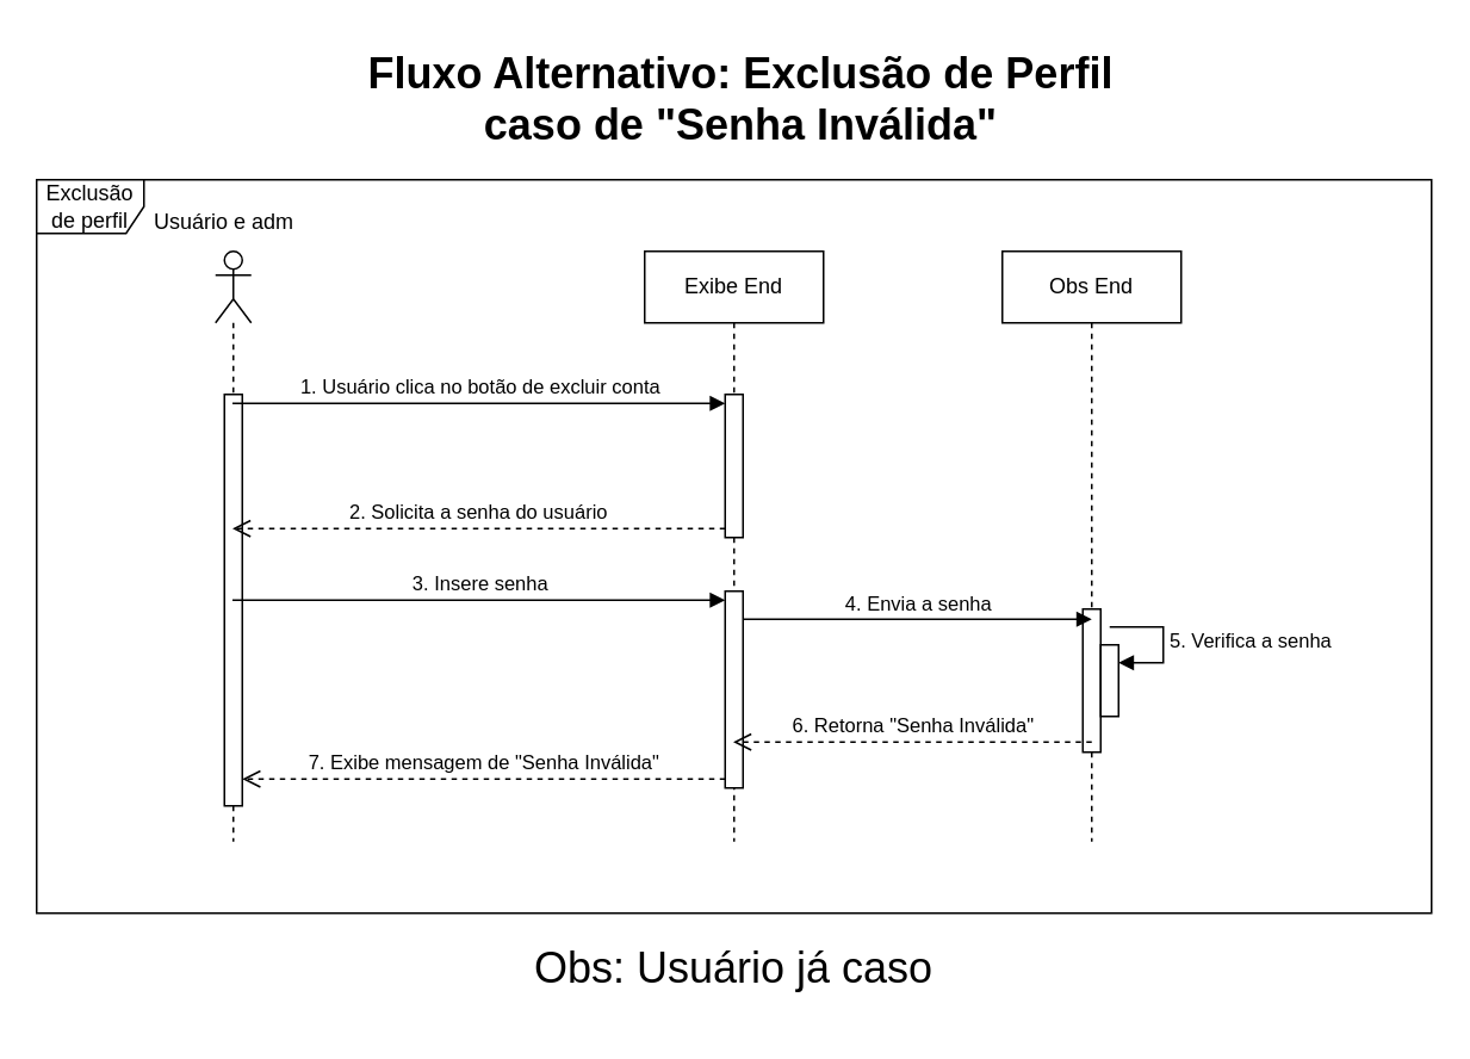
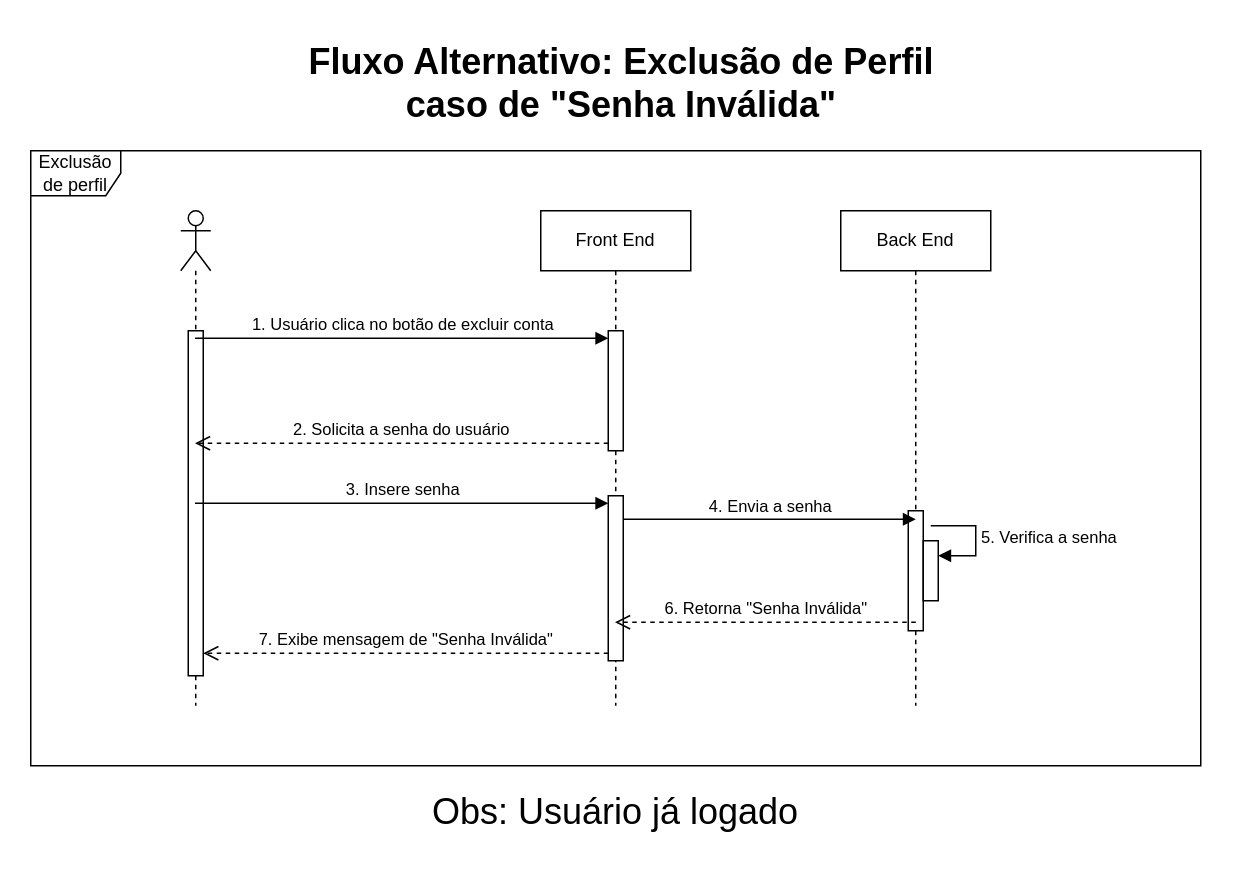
  <mxCell id="0" />
  <mxCell id="1" parent="0" />
  <mxCell id="2" value="Exclusão de perfil" style="shape=umlFrame;whiteSpace=wrap;html=1;pointerEvents=0;" vertex="1" parent="1"><mxGeometry x="20" y="100" width="780" height="410" as="geometry" /></mxCell>
  <mxCell id="3" value="" style="shape=umlLifeline;perimeter=lifelinePerimeter;whiteSpace=wrap;html=1;container=1;dropTarget=0;collapsible=0;recursiveResize=0;outlineConnect=0;portConstraint=eastwest;newEdgeStyle={&quot;curved&quot;:0,&quot;rounded&quot;:0};participant=umlActor;" vertex="1" parent="1"><mxGeometry x="120" y="140" width="20" height="330" as="geometry" /></mxCell>
  <mxCell id="4" value="" style="html=1;points=[[0,0,0,0,5],[0,1,0,0,-5],[1,0,0,0,5],[1,1,0,0,-5]];perimeter=orthogonalPerimeter;outlineConnect=0;targetShapes=umlLifeline;portConstraint=eastwest;newEdgeStyle={&quot;curved&quot;:0,&quot;rounded&quot;:0};" vertex="1" parent="3"><mxGeometry x="5" y="80" width="10" height="230" as="geometry" /></mxCell>
- <mxCell id="5" value="Exibe End" style="shape=umlLifeline;perimeter=lifelinePerimeter;whiteSpace=wrap;html=1;container=1;dropTarget=0;collapsible=0;recursiveResize=0;outlineConnect=0;portConstraint=eastwest;newEdgeStyle={&quot;curved&quot;:0,&quot;rounded&quot;:0};" vertex="1" parent="1"><mxGeometry x="360" y="140" width="100" height="330" as="geometry" /></mxCell>
+ <mxCell id="5" value="Front End" style="shape=umlLifeline;perimeter=lifelinePerimeter;whiteSpace=wrap;html=1;container=1;dropTarget=0;collapsible=0;recursiveResize=0;outlineConnect=0;portConstraint=eastwest;newEdgeStyle={&quot;curved&quot;:0,&quot;rounded&quot;:0};" vertex="1" parent="1"><mxGeometry x="360" y="140" width="100" height="330" as="geometry" /></mxCell>
  <mxCell id="6" value="" style="html=1;points=[[0,0,0,0,5],[0,1,0,0,-5],[1,0,0,0,5],[1,1,0,0,-5]];perimeter=orthogonalPerimeter;outlineConnect=0;targetShapes=umlLifeline;portConstraint=eastwest;newEdgeStyle={&quot;curved&quot;:0,&quot;rounded&quot;:0};" vertex="1" parent="5"><mxGeometry x="45" y="80" width="10" height="80" as="geometry" /></mxCell>
  <mxCell id="7" value="" style="html=1;points=[[0,0,0,0,5],[0,1,0,0,-5],[1,0,0,0,5],[1,1,0,0,-5]];perimeter=orthogonalPerimeter;outlineConnect=0;targetShapes=umlLifeline;portConstraint=eastwest;newEdgeStyle={&quot;curved&quot;:0,&quot;rounded&quot;:0};" vertex="1" parent="5"><mxGeometry x="45" y="190" width="10" height="110" as="geometry" /></mxCell>
- <mxCell id="8" value="Obs End" style="shape=umlLifeline;perimeter=lifelinePerimeter;whiteSpace=wrap;html=1;container=1;dropTarget=0;collapsible=0;recursiveResize=0;outlineConnect=0;portConstraint=eastwest;newEdgeStyle={&quot;curved&quot;:0,&quot;rounded&quot;:0};" vertex="1" parent="1"><mxGeometry x="560" y="140" width="100" height="330" as="geometry" /></mxCell>
+ <mxCell id="8" value="Back End" style="shape=umlLifeline;perimeter=lifelinePerimeter;whiteSpace=wrap;html=1;container=1;dropTarget=0;collapsible=0;recursiveResize=0;outlineConnect=0;portConstraint=eastwest;newEdgeStyle={&quot;curved&quot;:0,&quot;rounded&quot;:0};" vertex="1" parent="1"><mxGeometry x="560" y="140" width="100" height="330" as="geometry" /></mxCell>
  <mxCell id="9" style="edgeStyle=orthogonalEdgeStyle;rounded=0;orthogonalLoop=1;jettySize=auto;html=1;curved=0;exitX=0;exitY=0;exitDx=0;exitDy=5;exitPerimeter=0;" edge="1" parent="8" source="10"><mxGeometry relative="1" as="geometry"><mxPoint x="45.333" y="204.667" as="targetPoint" /></mxGeometry></mxCell>
  <mxCell id="10" value="" style="html=1;points=[[0,0,0,0,5],[0,1,0,0,-5],[1,0,0,0,5],[1,1,0,0,-5]];perimeter=orthogonalPerimeter;outlineConnect=0;targetShapes=umlLifeline;portConstraint=eastwest;newEdgeStyle={&quot;curved&quot;:0,&quot;rounded&quot;:0};" vertex="1" parent="8"><mxGeometry x="45" y="200" width="10" height="80" as="geometry" /></mxCell>
  <mxCell id="11" value="" style="html=1;points=[[0,0,0,0,5],[0,1,0,0,-5],[1,0,0,0,5],[1,1,0,0,-5]];perimeter=orthogonalPerimeter;outlineConnect=0;targetShapes=umlLifeline;portConstraint=eastwest;newEdgeStyle={&quot;curved&quot;:0,&quot;rounded&quot;:0};" vertex="1" parent="8"><mxGeometry x="55" y="220" width="10" height="40" as="geometry" /></mxCell>
  <mxCell id="12" value="5. Verifica a senha" style="html=1;align=left;spacingLeft=2;endArrow=block;rounded=0;edgeStyle=orthogonalEdgeStyle;curved=0;rounded=0;" edge="1" parent="8" target="11"><mxGeometry relative="1" as="geometry"><mxPoint x="60" y="210" as="sourcePoint" /><Array as="points"><mxPoint x="90" y="230" /></Array></mxGeometry></mxCell>
  <mxCell id="13" value="1. Usuário clica no botão de excluir conta" style="html=1;verticalAlign=bottom;endArrow=block;curved=0;rounded=0;entryX=0;entryY=0;entryDx=0;entryDy=5;entryPerimeter=0;" edge="1" parent="1" source="3" target="6"><mxGeometry relative="1" as="geometry"><mxPoint x="135" y="225" as="sourcePoint" /><mxPoint x="360" y="225" as="targetPoint" /></mxGeometry></mxCell>
  <mxCell id="14" value="2. Solicita a senha do usuário" style="html=1;verticalAlign=bottom;endArrow=open;dashed=1;endSize=8;curved=0;rounded=0;exitX=0;exitY=1;exitDx=0;exitDy=-5;exitPerimeter=0;" edge="1" parent="1" source="6" target="3"><mxGeometry relative="1" as="geometry"><mxPoint x="120" y="295" as="targetPoint" /><mxPoint x="360" y="295" as="sourcePoint" /></mxGeometry></mxCell>
  <mxCell id="15" value="3. Insere senha" style="html=1;verticalAlign=bottom;endArrow=block;curved=0;rounded=0;entryX=0;entryY=0;entryDx=0;entryDy=5;entryPerimeter=0;" edge="1" parent="1" source="3" target="7"><mxGeometry relative="1" as="geometry"><mxPoint x="140" y="335" as="sourcePoint" /></mxGeometry></mxCell>
  <mxCell id="16" value="7. Exibe mensagem de &quot;Senha Inválida&quot;" style="html=1;verticalAlign=bottom;endArrow=open;dashed=1;endSize=8;curved=0;rounded=0;exitX=0;exitY=1;exitDx=0;exitDy=-5;exitPerimeter=0;" edge="1" parent="1" source="7" target="4"><mxGeometry relative="1" as="geometry"><mxPoint x="445" y="405" as="targetPoint" /><mxPoint x="360" y="405" as="sourcePoint" /></mxGeometry></mxCell>
  <mxCell id="17" value="4. Envia a senha" style="html=1;verticalAlign=bottom;endArrow=block;curved=0;rounded=0;entryX=0.5;entryY=0.071;entryDx=0;entryDy=0;entryPerimeter=0;" edge="1" parent="1" source="7" target="10"><mxGeometry relative="1" as="geometry"><mxPoint x="690" y="375" as="sourcePoint" /><mxPoint x="600" y="345" as="targetPoint" /></mxGeometry></mxCell>
  <mxCell id="18" value="6. Retorna &quot;Senha Inválida&quot;" style="html=1;verticalAlign=bottom;endArrow=open;dashed=1;endSize=8;curved=0;rounded=0;exitX=0.5;exitY=0.929;exitDx=0;exitDy=0;exitPerimeter=0;" edge="1" parent="1" source="10" target="5"><mxGeometry relative="1" as="geometry"><mxPoint x="690" y="445" as="targetPoint" /><mxPoint x="600" y="405" as="sourcePoint" /></mxGeometry></mxCell>
- <mxCell id="19" value="Usuário e adm" style="text;strokeColor=none;fillColor=none;spacingLeft=4;spacingRight=4;overflow=hidden;rotatable=0;points=[[0,0.5],[1,0.5]];portConstraint=eastwest;fontSize=12;whiteSpace=wrap;html=1;" vertex="1" parent="1"><mxGeometry x="80" y="110" width="100" height="30" as="geometry" /></mxCell>
  <mxCell id="20" value="Fluxo Alternativo: Exclusão de Perfil&lt;div&gt;caso de &quot;Senha Inválida&quot;&lt;/div&gt;" style="text;strokeColor=none;fillColor=none;spacingLeft=4;spacingRight=4;overflow=hidden;rotatable=0;points=[[0,0.5],[1,0.5]];portConstraint=eastwest;fontSize=24;whiteSpace=wrap;html=1;fontStyle=1;align=center;" vertex="1" parent="1"><mxGeometry x="180" y="20" width="467.5" height="70" as="geometry" /></mxCell>
- <mxCell id="21" value="Obs: Usuário já caso" style="text;strokeColor=none;fillColor=none;spacingLeft=4;spacingRight=4;overflow=hidden;rotatable=0;points=[[0,0.5],[1,0.5]];portConstraint=eastwest;fontSize=24;whiteSpace=wrap;html=1;fontStyle=0;align=center;" vertex="1" parent="1"><mxGeometry x="280" y="520" width="260" height="50" as="geometry" /></mxCell>
+ <mxCell id="21" value="Obs: Usuário já logado" style="text;strokeColor=none;fillColor=none;spacingLeft=4;spacingRight=4;overflow=hidden;rotatable=0;points=[[0,0.5],[1,0.5]];portConstraint=eastwest;fontSize=24;whiteSpace=wrap;html=1;fontStyle=0;align=center;" vertex="1" parent="1"><mxGeometry x="280" y="520" width="260" height="50" as="geometry" /></mxCell>
